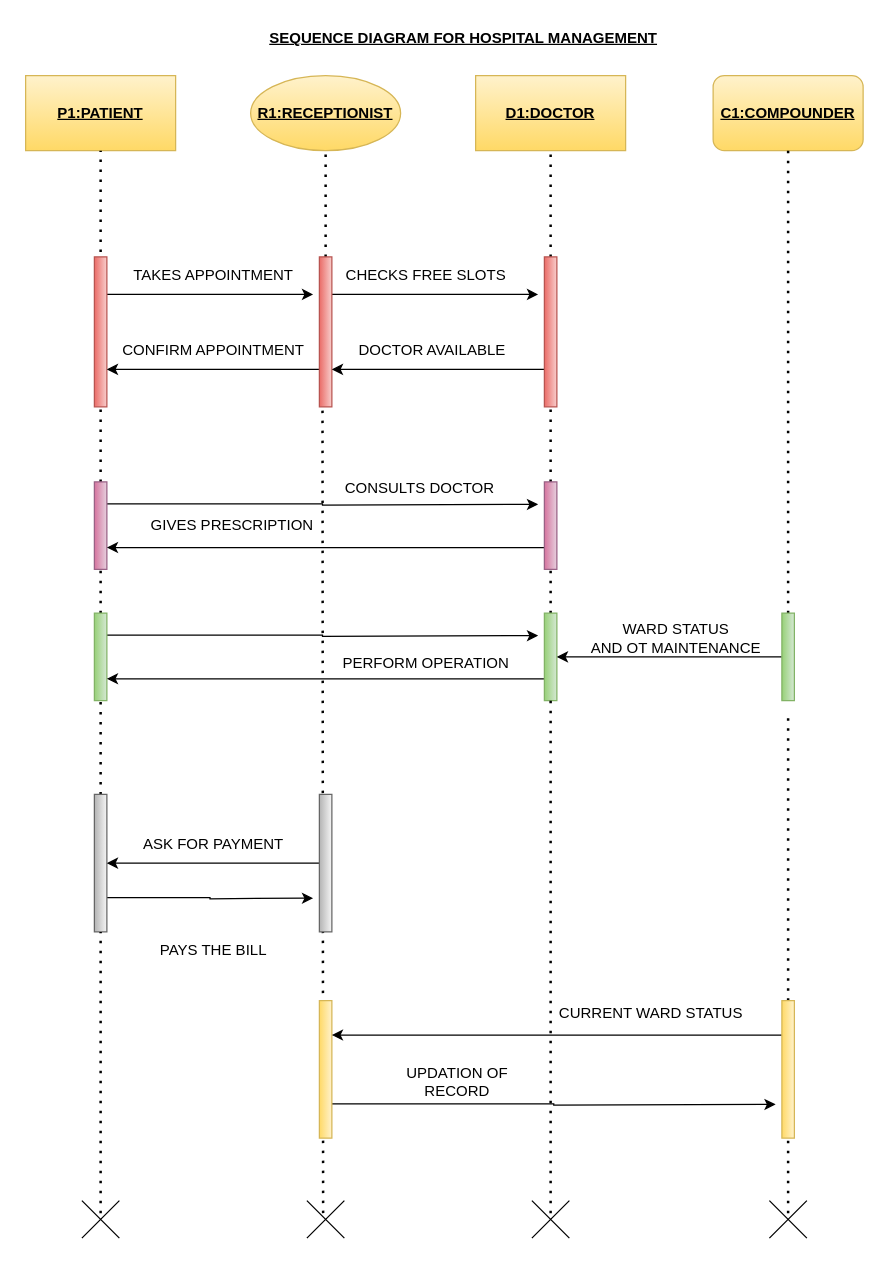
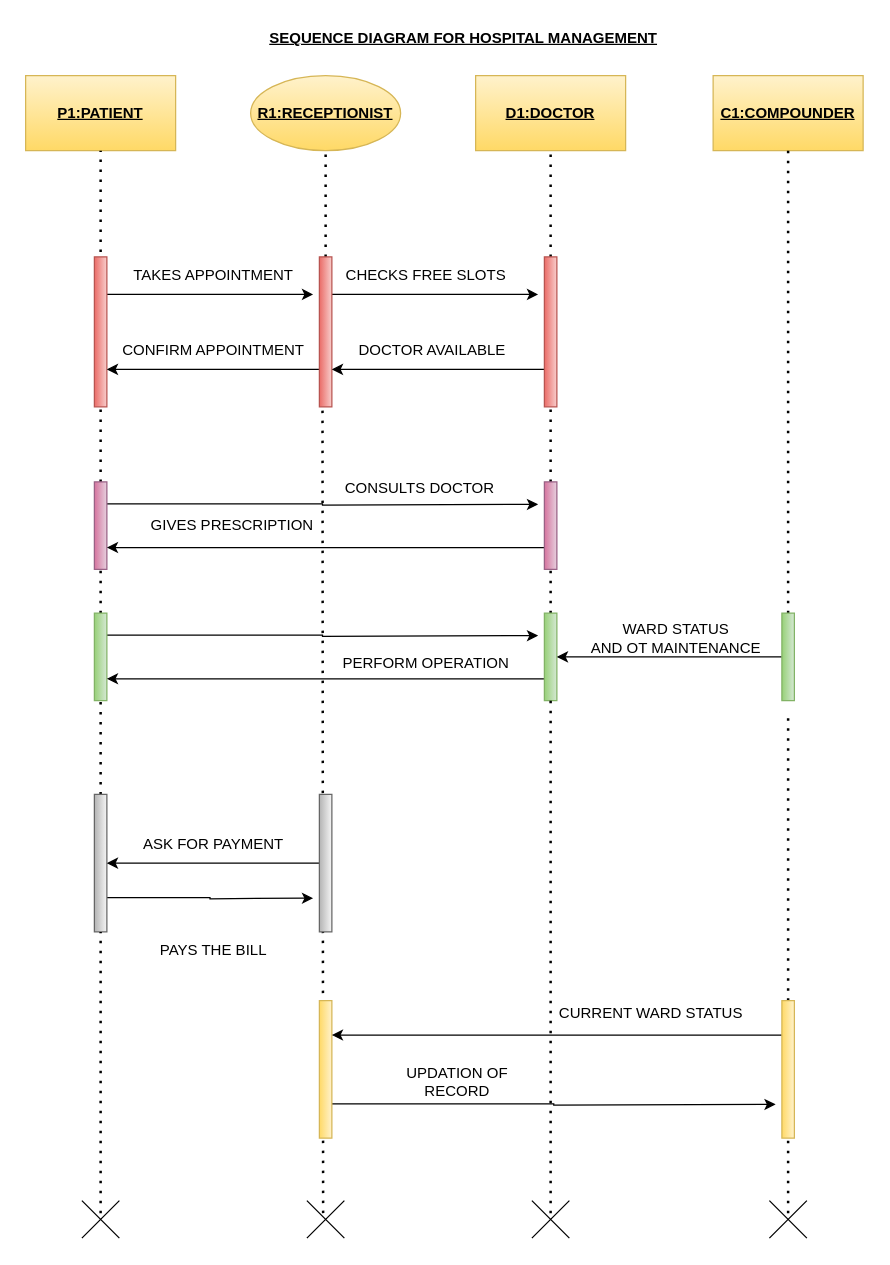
  <mxCell id="0" />
  <mxCell id="1" parent="0" />
  <mxCell id="2" value="&lt;u&gt;&lt;b&gt;P1:PATIENT&lt;/b&gt;&lt;/u&gt;" style="rounded=0;whiteSpace=wrap;html=1;gradientColor=#ffd966;fillColor=#fff2cc;strokeColor=#d6b656;" vertex="1" parent="1"><mxGeometry x="20" y="60" width="120" height="60" as="geometry" /></mxCell>
  <mxCell id="3" value="&lt;u&gt;&lt;b&gt;R1:RECEPTIONIST&lt;/b&gt;&lt;/u&gt;" style="ellipse;whiteSpace=wrap;html=1;gradientColor=#ffd966;fillColor=#fff2cc;strokeColor=#d6b656;" vertex="1" parent="1"><mxGeometry x="200" y="60" width="120" height="60" as="geometry" /></mxCell>
  <mxCell id="4" value="&lt;font face=&quot;helvetica&quot;&gt;&lt;u&gt;&lt;b&gt;D1:DOCTOR&lt;/b&gt;&lt;/u&gt;&lt;/font&gt;" style="rounded=0;whiteSpace=wrap;html=1;gradientColor=#ffd966;fillColor=#fff2cc;strokeColor=#d6b656;" vertex="1" parent="1"><mxGeometry x="380" y="60" width="120" height="60" as="geometry" /></mxCell>
- <mxCell id="5" value="&lt;u&gt;&lt;b&gt;C1:COMPOUNDER&lt;/b&gt;&lt;/u&gt;" style="whiteSpace=wrap;html=1;gradientColor=#ffd966;fillColor=#fff2cc;strokeColor=#d6b656;rounded=1;" vertex="1" parent="1"><mxGeometry x="570" y="60" width="120" height="60" as="geometry" /></mxCell>
+ <mxCell id="5" value="&lt;u&gt;&lt;b&gt;C1:COMPOUNDER&lt;/b&gt;&lt;/u&gt;" style="rounded=0;whiteSpace=wrap;html=1;gradientColor=#ffd966;fillColor=#fff2cc;strokeColor=#d6b656;" vertex="1" parent="1"><mxGeometry x="570" y="60" width="120" height="60" as="geometry" /></mxCell>
  <mxCell id="6" value="" style="endArrow=none;dashed=1;html=1;dashPattern=1 3;strokeWidth=2;entryX=0.5;entryY=1;entryDx=0;entryDy=0;" edge="1" parent="1" source="19" target="2"><mxGeometry width="50" height="50" relative="1" as="geometry"><mxPoint x="80" y="804.8" as="sourcePoint" /><mxPoint x="410" y="270" as="targetPoint" /></mxGeometry></mxCell>
  <mxCell id="7" value="" style="endArrow=none;dashed=1;html=1;dashPattern=1 3;strokeWidth=2;entryX=0.5;entryY=1;entryDx=0;entryDy=0;" edge="1" parent="1" source="14" target="3"><mxGeometry width="50" height="50" relative="1" as="geometry"><mxPoint x="260" y="800" as="sourcePoint" /><mxPoint x="90" y="130" as="targetPoint" /></mxGeometry></mxCell>
  <mxCell id="8" value="" style="endArrow=none;dashed=1;html=1;dashPattern=1 3;strokeWidth=2;entryX=0.5;entryY=1;entryDx=0;entryDy=0;" edge="1" parent="1" source="16" target="4"><mxGeometry width="50" height="50" relative="1" as="geometry"><mxPoint x="440" y="800" as="sourcePoint" /><mxPoint x="270" y="130" as="targetPoint" /></mxGeometry></mxCell>
  <mxCell id="9" value="" style="endArrow=none;dashed=1;html=1;dashPattern=1 3;strokeWidth=2;entryX=0.5;entryY=1;entryDx=0;entryDy=0;" edge="1" parent="1" source="31" target="5"><mxGeometry width="50" height="50" relative="1" as="geometry"><mxPoint x="630" y="790" as="sourcePoint" /><mxPoint x="450" y="130" as="targetPoint" /></mxGeometry></mxCell>
  <mxCell id="10" style="edgeStyle=orthogonalEdgeStyle;rounded=0;orthogonalLoop=1;jettySize=auto;html=1;exitX=0.25;exitY=0;exitDx=0;exitDy=0;" edge="1" parent="1" source="11"><mxGeometry relative="1" as="geometry"><mxPoint x="250" y="235" as="targetPoint" /></mxGeometry></mxCell>
  <mxCell id="11" value="" style="rounded=0;whiteSpace=wrap;html=1;rotation=90;gradientColor=#ea6b66;fillColor=#f8cecc;strokeColor=#b85450;" vertex="1" parent="1"><mxGeometry x="20" y="260" width="120" height="10" as="geometry" /></mxCell>
  <mxCell id="12" style="edgeStyle=orthogonalEdgeStyle;rounded=0;orthogonalLoop=1;jettySize=auto;html=1;exitX=0.75;exitY=1;exitDx=0;exitDy=0;entryX=0.75;entryY=0;entryDx=0;entryDy=0;" edge="1" parent="1" source="14" target="11"><mxGeometry relative="1" as="geometry" /></mxCell>
  <mxCell id="13" style="edgeStyle=orthogonalEdgeStyle;rounded=0;orthogonalLoop=1;jettySize=auto;html=1;exitX=0.25;exitY=0;exitDx=0;exitDy=0;" edge="1" parent="1" source="14"><mxGeometry relative="1" as="geometry"><mxPoint x="430" y="235" as="targetPoint" /></mxGeometry></mxCell>
  <mxCell id="14" value="" style="rounded=0;whiteSpace=wrap;html=1;rotation=90;gradientColor=#ea6b66;fillColor=#f8cecc;strokeColor=#b85450;" vertex="1" parent="1"><mxGeometry x="200" y="260" width="120" height="10" as="geometry" /></mxCell>
  <mxCell id="15" style="edgeStyle=orthogonalEdgeStyle;rounded=0;orthogonalLoop=1;jettySize=auto;html=1;exitX=0.75;exitY=1;exitDx=0;exitDy=0;entryX=0.75;entryY=0;entryDx=0;entryDy=0;" edge="1" parent="1" source="16" target="14"><mxGeometry relative="1" as="geometry" /></mxCell>
  <mxCell id="16" value="" style="rounded=0;whiteSpace=wrap;html=1;rotation=90;gradientColor=#ea6b66;fillColor=#f8cecc;strokeColor=#b85450;" vertex="1" parent="1"><mxGeometry x="380" y="260" width="120" height="10" as="geometry" /></mxCell>
  <mxCell id="17" value="" style="endArrow=none;dashed=1;html=1;dashPattern=1 3;strokeWidth=2;entryX=1;entryY=0.5;entryDx=0;entryDy=0;" edge="1" parent="1" source="22" target="16"><mxGeometry width="50" height="50" relative="1" as="geometry"><mxPoint x="440" y="800" as="sourcePoint" /><mxPoint x="435" y="330" as="targetPoint" /></mxGeometry></mxCell>
  <mxCell id="18" style="edgeStyle=orthogonalEdgeStyle;rounded=0;orthogonalLoop=1;jettySize=auto;html=1;exitX=0.25;exitY=0;exitDx=0;exitDy=0;" edge="1" parent="1" source="19"><mxGeometry relative="1" as="geometry"><mxPoint x="430" y="403" as="targetPoint" /></mxGeometry></mxCell>
  <mxCell id="19" value="" style="rounded=0;whiteSpace=wrap;html=1;rotation=90;gradientColor=#d5739d;fillColor=#e6d0de;strokeColor=#996185;" vertex="1" parent="1"><mxGeometry x="45" y="415" width="70" height="10" as="geometry" /></mxCell>
  <mxCell id="20" value="" style="endArrow=none;dashed=1;html=1;dashPattern=1 3;strokeWidth=2;entryX=1;entryY=0.5;entryDx=0;entryDy=0;" edge="1" parent="1" source="25" target="19"><mxGeometry width="50" height="50" relative="1" as="geometry"><mxPoint x="80" y="804.8" as="sourcePoint" /><mxPoint x="75" y="460" as="targetPoint" /></mxGeometry></mxCell>
  <mxCell id="21" style="edgeStyle=orthogonalEdgeStyle;rounded=0;orthogonalLoop=1;jettySize=auto;html=1;exitX=0.75;exitY=1;exitDx=0;exitDy=0;entryX=0.75;entryY=0;entryDx=0;entryDy=0;" edge="1" parent="1" source="22" target="19"><mxGeometry relative="1" as="geometry" /></mxCell>
  <mxCell id="22" value="" style="rounded=0;whiteSpace=wrap;html=1;rotation=90;gradientColor=#d5739d;fillColor=#e6d0de;strokeColor=#996185;" vertex="1" parent="1"><mxGeometry x="405" y="415" width="70" height="10" as="geometry" /></mxCell>
  <mxCell id="23" value="" style="endArrow=none;dashed=1;html=1;dashPattern=1 3;strokeWidth=2;entryX=1;entryY=0.5;entryDx=0;entryDy=0;" edge="1" parent="1" source="28" target="22"><mxGeometry width="50" height="50" relative="1" as="geometry"><mxPoint x="440" y="800" as="sourcePoint" /><mxPoint x="435" y="460" as="targetPoint" /></mxGeometry></mxCell>
  <mxCell id="24" style="edgeStyle=orthogonalEdgeStyle;rounded=0;orthogonalLoop=1;jettySize=auto;html=1;exitX=0.25;exitY=0;exitDx=0;exitDy=0;" edge="1" parent="1" source="25"><mxGeometry relative="1" as="geometry"><mxPoint x="430" y="508" as="targetPoint" /></mxGeometry></mxCell>
  <mxCell id="25" value="" style="rounded=0;whiteSpace=wrap;html=1;rotation=90;gradientColor=#97d077;fillColor=#d5e8d4;strokeColor=#82b366;" vertex="1" parent="1"><mxGeometry x="45" y="520" width="70" height="10" as="geometry" /></mxCell>
  <mxCell id="26" value="" style="endArrow=none;dashed=1;html=1;dashPattern=1 3;strokeWidth=2;entryX=1;entryY=0.5;entryDx=0;entryDy=0;" edge="1" parent="1" source="34" target="25"><mxGeometry width="50" height="50" relative="1" as="geometry"><mxPoint x="80" y="804.8" as="sourcePoint" /><mxPoint x="75" y="420" as="targetPoint" /></mxGeometry></mxCell>
  <mxCell id="27" style="edgeStyle=orthogonalEdgeStyle;rounded=0;orthogonalLoop=1;jettySize=auto;html=1;exitX=0.75;exitY=1;exitDx=0;exitDy=0;entryX=0.75;entryY=0;entryDx=0;entryDy=0;" edge="1" parent="1" source="28" target="25"><mxGeometry relative="1" as="geometry" /></mxCell>
  <mxCell id="28" value="" style="rounded=0;whiteSpace=wrap;html=1;rotation=90;gradientColor=#97d077;fillColor=#d5e8d4;strokeColor=#82b366;" vertex="1" parent="1"><mxGeometry x="405" y="520" width="70" height="10" as="geometry" /></mxCell>
  <mxCell id="29" value="" style="endArrow=none;dashed=1;html=1;dashPattern=1 3;strokeWidth=2;entryX=1;entryY=0.5;entryDx=0;entryDy=0;" edge="1" parent="1" target="28"><mxGeometry width="50" height="50" relative="1" as="geometry"><mxPoint x="440" y="970" as="sourcePoint" /><mxPoint x="435" y="420" as="targetPoint" /></mxGeometry></mxCell>
  <mxCell id="30" style="edgeStyle=orthogonalEdgeStyle;rounded=0;orthogonalLoop=1;jettySize=auto;html=1;entryX=0.5;entryY=0;entryDx=0;entryDy=0;" edge="1" parent="1" source="31" target="28"><mxGeometry relative="1" as="geometry" /></mxCell>
  <mxCell id="31" value="" style="rounded=0;whiteSpace=wrap;html=1;rotation=90;gradientColor=#97d077;fillColor=#d5e8d4;strokeColor=#82b366;" vertex="1" parent="1"><mxGeometry x="595" y="520" width="70" height="10" as="geometry" /></mxCell>
  <mxCell id="32" value="" style="endArrow=none;dashed=1;html=1;dashPattern=1 3;strokeWidth=2;" edge="1" parent="1" source="52"><mxGeometry width="50" height="50" relative="1" as="geometry"><mxPoint x="630" y="940" as="sourcePoint" /><mxPoint x="630" y="570" as="targetPoint" /></mxGeometry></mxCell>
  <mxCell id="33" style="edgeStyle=orthogonalEdgeStyle;rounded=0;orthogonalLoop=1;jettySize=auto;html=1;exitX=0.75;exitY=0;exitDx=0;exitDy=0;" edge="1" parent="1" source="34"><mxGeometry relative="1" as="geometry"><mxPoint x="250" y="718" as="targetPoint" /></mxGeometry></mxCell>
  <mxCell id="34" value="" style="rounded=0;whiteSpace=wrap;html=1;rotation=90;gradientColor=#b3b3b3;fillColor=#f5f5f5;strokeColor=#666666;" vertex="1" parent="1"><mxGeometry x="25" y="685" width="110" height="10" as="geometry" /></mxCell>
  <mxCell id="35" value="" style="endArrow=none;dashed=1;html=1;dashPattern=1 3;strokeWidth=2;entryX=1;entryY=0.5;entryDx=0;entryDy=0;" edge="1" parent="1" target="34"><mxGeometry width="50" height="50" relative="1" as="geometry"><mxPoint x="80" y="970" as="sourcePoint" /><mxPoint x="75" y="525" as="targetPoint" /></mxGeometry></mxCell>
  <mxCell id="36" value="" style="endArrow=none;dashed=1;html=1;dashPattern=1 3;strokeWidth=2;entryX=1;entryY=0.75;entryDx=0;entryDy=0;" edge="1" parent="1" target="14"><mxGeometry width="50" height="50" relative="1" as="geometry"><mxPoint x="258" y="970" as="sourcePoint" /><mxPoint x="410" y="560" as="targetPoint" /></mxGeometry></mxCell>
  <mxCell id="37" style="edgeStyle=orthogonalEdgeStyle;rounded=0;orthogonalLoop=1;jettySize=auto;html=1;exitX=0.5;exitY=1;exitDx=0;exitDy=0;entryX=0.5;entryY=0;entryDx=0;entryDy=0;" edge="1" parent="1" source="38" target="34"><mxGeometry relative="1" as="geometry" /></mxCell>
  <mxCell id="38" value="" style="rounded=0;whiteSpace=wrap;html=1;rotation=90;gradientColor=#b3b3b3;fillColor=#f5f5f5;strokeColor=#666666;" vertex="1" parent="1"><mxGeometry x="205" y="685" width="110" height="10" as="geometry" /></mxCell>
  <mxCell id="39" value="TAKES APPOINTMENT" style="text;html=1;align=center;verticalAlign=middle;resizable=0;points=[];autosize=1;" vertex="1" parent="1"><mxGeometry x="100" y="210" width="140" height="20" as="geometry" /></mxCell>
  <mxCell id="40" value="CHECKS FREE SLOTS" style="text;html=1;align=center;verticalAlign=middle;resizable=0;points=[];autosize=1;" vertex="1" parent="1"><mxGeometry x="270" y="210" width="140" height="20" as="geometry" /></mxCell>
  <mxCell id="41" value="CONFIRM APPOINTMENT" style="text;html=1;align=center;verticalAlign=middle;resizable=0;points=[];autosize=1;" vertex="1" parent="1"><mxGeometry x="90" y="270" width="160" height="20" as="geometry" /></mxCell>
  <mxCell id="42" value="DOCTOR AVAILABLE" style="text;html=1;align=center;verticalAlign=middle;resizable=0;points=[];autosize=1;" vertex="1" parent="1"><mxGeometry x="280" y="270" width="130" height="20" as="geometry" /></mxCell>
  <mxCell id="43" value="CONSULTS DOCTOR" style="text;html=1;align=center;verticalAlign=middle;resizable=0;points=[];autosize=1;" vertex="1" parent="1"><mxGeometry x="270" y="380" width="130" height="20" as="geometry" /></mxCell>
  <mxCell id="44" value="GIVES PRESCRIPTION" style="text;html=1;align=center;verticalAlign=middle;resizable=0;points=[];autosize=1;" vertex="1" parent="1"><mxGeometry x="110" y="410" width="150" height="20" as="geometry" /></mxCell>
  <mxCell id="45" value="WARD STATUS&lt;br&gt;AND OT MAINTENANCE" style="text;html=1;align=center;verticalAlign=middle;resizable=0;points=[];autosize=1;" vertex="1" parent="1"><mxGeometry x="465" y="495" width="150" height="30" as="geometry" /></mxCell>
  <mxCell id="46" value="PERFORM OPERATION" style="text;html=1;align=center;verticalAlign=middle;resizable=0;points=[];autosize=1;" vertex="1" parent="1"><mxGeometry x="265" y="520" width="150" height="20" as="geometry" /></mxCell>
  <mxCell id="47" value="ASK FOR PAYMENT" style="text;html=1;align=center;verticalAlign=middle;resizable=0;points=[];autosize=1;" vertex="1" parent="1"><mxGeometry x="105" y="665" width="130" height="20" as="geometry" /></mxCell>
  <mxCell id="48" value="PAYS THE BILL" style="text;html=1;align=center;verticalAlign=middle;resizable=0;points=[];autosize=1;" vertex="1" parent="1"><mxGeometry x="120" y="750" width="100" height="20" as="geometry" /></mxCell>
  <mxCell id="49" style="edgeStyle=orthogonalEdgeStyle;rounded=0;orthogonalLoop=1;jettySize=auto;html=1;exitX=0.75;exitY=0;exitDx=0;exitDy=0;" edge="1" parent="1" source="50"><mxGeometry relative="1" as="geometry"><mxPoint x="620" y="883" as="targetPoint" /></mxGeometry></mxCell>
  <mxCell id="50" value="" style="rounded=0;whiteSpace=wrap;html=1;rotation=90;gradientColor=#ffd966;fillColor=#fff2cc;strokeColor=#d6b656;" vertex="1" parent="1"><mxGeometry x="205" y="850" width="110" height="10" as="geometry" /></mxCell>
  <mxCell id="51" style="edgeStyle=orthogonalEdgeStyle;rounded=0;orthogonalLoop=1;jettySize=auto;html=1;exitX=0.25;exitY=1;exitDx=0;exitDy=0;entryX=0.25;entryY=0;entryDx=0;entryDy=0;" edge="1" parent="1" source="52" target="50"><mxGeometry relative="1" as="geometry" /></mxCell>
  <mxCell id="52" value="" style="rounded=0;whiteSpace=wrap;html=1;rotation=90;gradientColor=#ffd966;fillColor=#fff2cc;strokeColor=#d6b656;" vertex="1" parent="1"><mxGeometry x="575" y="850" width="110" height="10" as="geometry" /></mxCell>
  <mxCell id="53" value="" style="endArrow=none;dashed=1;html=1;dashPattern=1 3;strokeWidth=2;" edge="1" parent="1" target="52"><mxGeometry width="50" height="50" relative="1" as="geometry"><mxPoint x="630" y="970" as="sourcePoint" /><mxPoint x="630" y="570" as="targetPoint" /></mxGeometry></mxCell>
  <mxCell id="54" value="CURRENT WARD STATUS" style="text;html=1;align=center;verticalAlign=middle;resizable=0;points=[];autosize=1;" vertex="1" parent="1"><mxGeometry x="440" y="800" width="160" height="20" as="geometry" /></mxCell>
  <mxCell id="55" value="UPDATION OF &lt;br&gt;RECORD" style="text;html=1;align=center;verticalAlign=middle;resizable=0;points=[];autosize=1;" vertex="1" parent="1"><mxGeometry x="315" y="850" width="100" height="30" as="geometry" /></mxCell>
  <mxCell id="56" value="" style="shape=umlDestroy;" vertex="1" parent="1"><mxGeometry x="65" y="960" width="30" height="30" as="geometry" /></mxCell>
  <mxCell id="57" value="" style="shape=umlDestroy;" vertex="1" parent="1"><mxGeometry x="245" y="960" width="30" height="30" as="geometry" /></mxCell>
  <mxCell id="58" value="" style="shape=umlDestroy;" vertex="1" parent="1"><mxGeometry x="425" y="960" width="30" height="30" as="geometry" /></mxCell>
  <mxCell id="59" value="" style="shape=umlDestroy;" vertex="1" parent="1"><mxGeometry x="615" y="960" width="30" height="30" as="geometry" /></mxCell>
  <mxCell id="60" value="&lt;b&gt;&lt;u&gt;SEQUENCE DIAGRAM FOR HOSPITAL MANAGEMENT&lt;/u&gt;&lt;/b&gt;" style="text;html=1;align=center;verticalAlign=middle;resizable=0;points=[];autosize=1;" vertex="1" parent="1"><mxGeometry x="205" y="20" width="330" height="20" as="geometry" /></mxCell>
